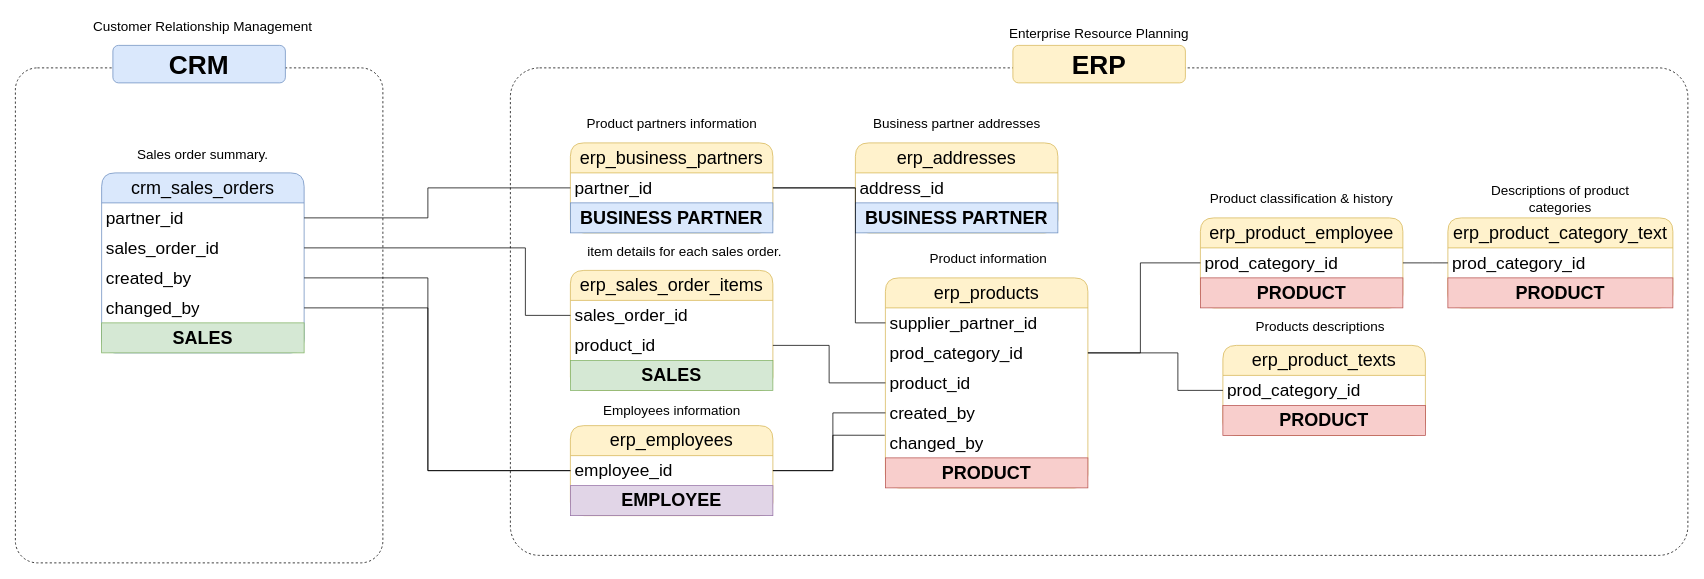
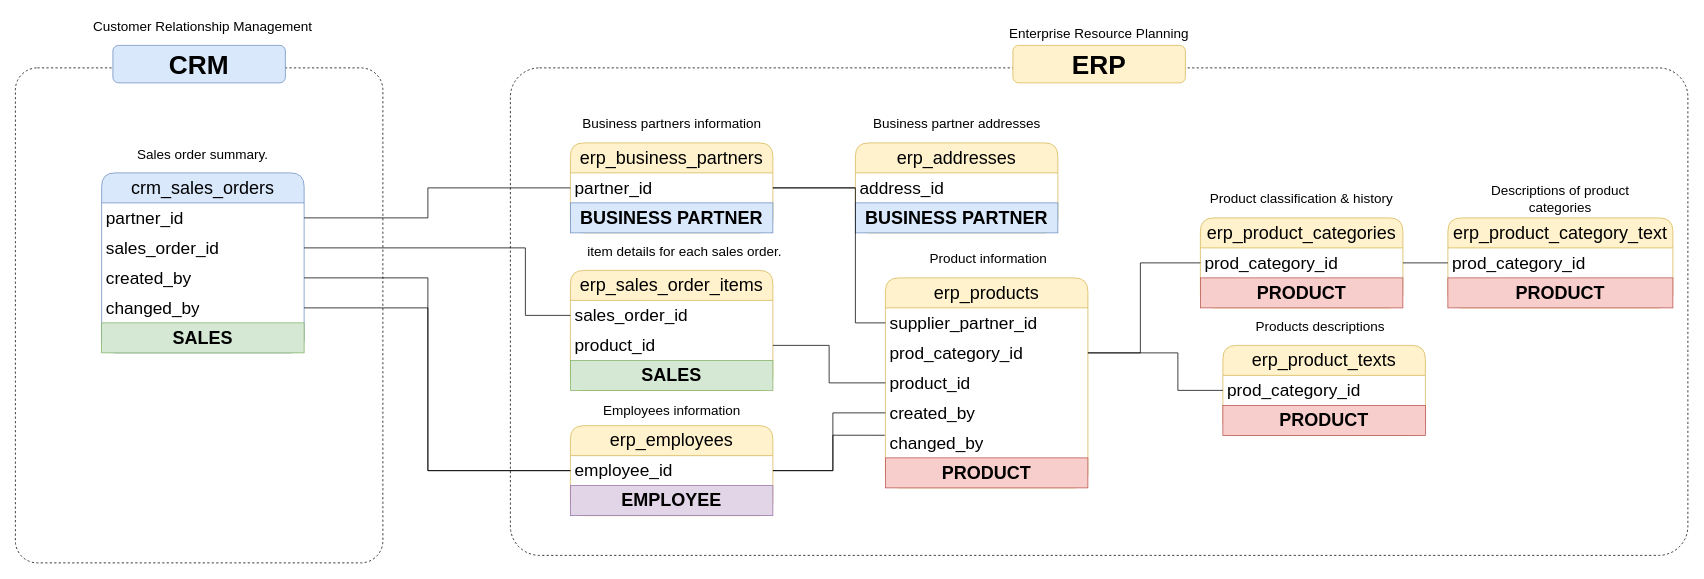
  <mxCell id="0" />
  <mxCell id="1" parent="0" />
  <mxCell id="2" value="" style="rounded=1;whiteSpace=wrap;html=1;arcSize=6;fillColor=none;dashed=1;" vertex="1" parent="1"><mxGeometry x="20" y="90" width="490" height="660" as="geometry" /></mxCell>
  <mxCell id="3" value="" style="rounded=1;whiteSpace=wrap;html=1;arcSize=6;fillColor=none;dashed=1;" vertex="1" parent="1"><mxGeometry x="680" y="90" width="1570" height="650" as="geometry" /></mxCell>
  <mxCell id="4" value="&lt;font style=&quot;font-size: 35px;&quot;&gt;&lt;b&gt;CRM&lt;/b&gt;&lt;/font&gt;" style="rounded=1;whiteSpace=wrap;html=1;fillColor=#dae8fc;strokeColor=#6c8ebf;" vertex="1" parent="1"><mxGeometry x="150" y="60" width="230" height="50" as="geometry" /></mxCell>
  <mxCell id="5" value="&lt;font style=&quot;font-size: 35px;&quot;&gt;&lt;b&gt;ERP&lt;/b&gt;&lt;/font&gt;" style="rounded=1;whiteSpace=wrap;html=1;fillColor=#fff2cc;strokeColor=#d6b656;" vertex="1" parent="1"><mxGeometry x="1350" y="60" width="230" height="50" as="geometry" /></mxCell>
  <mxCell id="6" value="&lt;font style=&quot;font-size: 18px;&quot;&gt;Customer Relationship Management&lt;/font&gt;" style="text;html=1;strokeColor=none;fillColor=none;align=center;verticalAlign=middle;whiteSpace=wrap;rounded=0;fontSize=18;" vertex="1" parent="1"><mxGeometry x="90" y="20" width="360" height="30" as="geometry" /></mxCell>
  <mxCell id="7" value="&lt;font style=&quot;font-size: 18px;&quot;&gt;Enterprise Resource Planning&lt;/font&gt;" style="text;html=1;strokeColor=none;fillColor=none;align=center;verticalAlign=middle;whiteSpace=wrap;rounded=0;fontSize=18;" vertex="1" parent="1"><mxGeometry x="1285" y="30" width="360" height="30" as="geometry" /></mxCell>
  <mxCell id="8" value="erp_business_partners" style="swimlane;fontStyle=0;childLayout=stackLayout;horizontal=1;startSize=40;horizontalStack=0;resizeParent=1;resizeParentMax=0;resizeLast=0;collapsible=1;marginBottom=0;whiteSpace=wrap;html=1;rounded=1;fillColor=#fff2cc;strokeColor=#d6b656;fontSize=24;" vertex="1" parent="1"><mxGeometry x="760" y="190" width="270" height="120" as="geometry" /></mxCell>
  <mxCell id="9" value="partner_id" style="text;strokeColor=none;fillColor=none;align=left;verticalAlign=middle;spacingLeft=4;spacingRight=4;overflow=hidden;points=[[0,0.5],[1,0.5]];portConstraint=eastwest;rotatable=0;whiteSpace=wrap;html=1;fontSize=23;" vertex="1" parent="8"><mxGeometry y="40" width="270" height="40" as="geometry" /></mxCell>
  <mxCell id="10" value="&lt;font style=&quot;font-size: 24px;&quot;&gt;&lt;b&gt;BUSINESS PARTNER&lt;/b&gt;&lt;/font&gt;" style="rounded=0;whiteSpace=wrap;html=1;fillColor=#dae8fc;strokeColor=#6c8ebf;" vertex="1" parent="8"><mxGeometry y="80" width="270" height="40" as="geometry" /></mxCell>
  <mxCell id="11" value="erp_products" style="swimlane;fontStyle=0;childLayout=stackLayout;horizontal=1;startSize=40;horizontalStack=0;resizeParent=1;resizeParentMax=0;resizeLast=0;collapsible=1;marginBottom=0;whiteSpace=wrap;html=1;rounded=1;fillColor=#fff2cc;strokeColor=#d6b656;fontSize=24;" vertex="1" parent="1"><mxGeometry x="1180" y="370" width="270" height="280" as="geometry" /></mxCell>
  <mxCell id="12" value="supplier_partner_id" style="text;strokeColor=none;fillColor=none;align=left;verticalAlign=middle;spacingLeft=4;spacingRight=4;overflow=hidden;points=[[0,0.5],[1,0.5]];portConstraint=eastwest;rotatable=0;whiteSpace=wrap;html=1;fontSize=23;" vertex="1" parent="11"><mxGeometry y="40" width="270" height="40" as="geometry" /></mxCell>
  <mxCell id="13" value="prod_category_id" style="text;strokeColor=none;fillColor=none;align=left;verticalAlign=middle;spacingLeft=4;spacingRight=4;overflow=hidden;points=[[0,0.5],[1,0.5]];portConstraint=eastwest;rotatable=0;whiteSpace=wrap;html=1;fontSize=23;" vertex="1" parent="11"><mxGeometry y="80" width="270" height="40" as="geometry" /></mxCell>
  <mxCell id="14" value="product_id" style="text;strokeColor=none;fillColor=none;align=left;verticalAlign=middle;spacingLeft=4;spacingRight=4;overflow=hidden;points=[[0,0.5],[1,0.5]];portConstraint=eastwest;rotatable=0;whiteSpace=wrap;html=1;fontSize=23;" vertex="1" parent="11"><mxGeometry y="120" width="270" height="40" as="geometry" /></mxCell>
  <mxCell id="15" value="created_by" style="text;strokeColor=none;fillColor=none;align=left;verticalAlign=middle;spacingLeft=4;spacingRight=4;overflow=hidden;points=[[0,0.5],[1,0.5]];portConstraint=eastwest;rotatable=0;whiteSpace=wrap;html=1;fontSize=23;" vertex="1" parent="11"><mxGeometry y="160" width="270" height="40" as="geometry" /></mxCell>
  <mxCell id="16" value="changed_by" style="text;strokeColor=none;fillColor=none;align=left;verticalAlign=middle;spacingLeft=4;spacingRight=4;overflow=hidden;points=[[0,0.5],[1,0.5]];portConstraint=eastwest;rotatable=0;whiteSpace=wrap;html=1;fontSize=23;" vertex="1" parent="11"><mxGeometry y="200" width="270" height="40" as="geometry" /></mxCell>
  <mxCell id="17" value="&lt;font style=&quot;font-size: 24px;&quot;&gt;&lt;b&gt;PRODUCT&lt;/b&gt;&lt;/font&gt;" style="rounded=0;whiteSpace=wrap;html=1;fillColor=#f8cecc;strokeColor=#b85450;" vertex="1" parent="11"><mxGeometry y="240" width="270" height="40" as="geometry" /></mxCell>
- <mxCell id="18" value="erp_product_employee" style="swimlane;fontStyle=0;childLayout=stackLayout;horizontal=1;startSize=40;horizontalStack=0;resizeParent=1;resizeParentMax=0;resizeLast=0;collapsible=1;marginBottom=0;whiteSpace=wrap;html=1;rounded=1;fillColor=#fff2cc;strokeColor=#d6b656;fontSize=24;" vertex="1" parent="1"><mxGeometry x="1600" y="290" width="270" height="120" as="geometry" /></mxCell>
+ <mxCell id="18" value="erp_product_categories" style="swimlane;fontStyle=0;childLayout=stackLayout;horizontal=1;startSize=40;horizontalStack=0;resizeParent=1;resizeParentMax=0;resizeLast=0;collapsible=1;marginBottom=0;whiteSpace=wrap;html=1;rounded=1;fillColor=#fff2cc;strokeColor=#d6b656;fontSize=24;" vertex="1" parent="1"><mxGeometry x="1600" y="290" width="270" height="120" as="geometry" /></mxCell>
  <mxCell id="19" value="prod_category_id" style="text;strokeColor=none;fillColor=none;align=left;verticalAlign=middle;spacingLeft=4;spacingRight=4;overflow=hidden;points=[[0,0.5],[1,0.5]];portConstraint=eastwest;rotatable=0;whiteSpace=wrap;html=1;fontSize=23;" vertex="1" parent="18"><mxGeometry y="40" width="270" height="40" as="geometry" /></mxCell>
  <mxCell id="20" value="&lt;font style=&quot;font-size: 24px;&quot;&gt;&lt;b&gt;PRODUCT&lt;/b&gt;&lt;/font&gt;" style="rounded=0;whiteSpace=wrap;html=1;fillColor=#f8cecc;strokeColor=#b85450;" vertex="1" parent="18"><mxGeometry y="80" width="270" height="40" as="geometry" /></mxCell>
  <mxCell id="21" value="erp_product_texts" style="swimlane;fontStyle=0;childLayout=stackLayout;horizontal=1;startSize=40;horizontalStack=0;resizeParent=1;resizeParentMax=0;resizeLast=0;collapsible=1;marginBottom=0;whiteSpace=wrap;html=1;rounded=1;fillColor=#fff2cc;strokeColor=#d6b656;fontSize=24;" vertex="1" parent="1"><mxGeometry x="1630" y="460" width="270" height="120" as="geometry" /></mxCell>
  <mxCell id="22" value="prod_category_id" style="text;strokeColor=none;fillColor=none;align=left;verticalAlign=middle;spacingLeft=4;spacingRight=4;overflow=hidden;points=[[0,0.5],[1,0.5]];portConstraint=eastwest;rotatable=0;whiteSpace=wrap;html=1;fontSize=23;" vertex="1" parent="21"><mxGeometry y="40" width="270" height="40" as="geometry" /></mxCell>
  <mxCell id="23" value="&lt;font style=&quot;font-size: 24px;&quot;&gt;&lt;b&gt;PRODUCT&lt;/b&gt;&lt;/font&gt;" style="rounded=0;whiteSpace=wrap;html=1;fillColor=#f8cecc;strokeColor=#b85450;" vertex="1" parent="21"><mxGeometry y="80" width="270" height="40" as="geometry" /></mxCell>
  <mxCell id="24" value="crm_sales_orders" style="swimlane;fontStyle=0;childLayout=stackLayout;horizontal=1;startSize=40;horizontalStack=0;resizeParent=1;resizeParentMax=0;resizeLast=0;collapsible=1;marginBottom=0;whiteSpace=wrap;html=1;rounded=1;fillColor=#dae8fc;strokeColor=#6c8ebf;fontSize=24;" vertex="1" parent="1"><mxGeometry x="135" y="230" width="270" height="240" as="geometry" /></mxCell>
  <mxCell id="25" value="partner_id" style="text;strokeColor=none;fillColor=none;align=left;verticalAlign=middle;spacingLeft=4;spacingRight=4;overflow=hidden;points=[[0,0.5],[1,0.5]];portConstraint=eastwest;rotatable=0;whiteSpace=wrap;html=1;fontSize=23;" vertex="1" parent="24"><mxGeometry y="40" width="270" height="40" as="geometry" /></mxCell>
  <mxCell id="26" value="sales_order_id" style="text;strokeColor=none;fillColor=none;align=left;verticalAlign=middle;spacingLeft=4;spacingRight=4;overflow=hidden;points=[[0,0.5],[1,0.5]];portConstraint=eastwest;rotatable=0;whiteSpace=wrap;html=1;fontSize=23;" vertex="1" parent="24"><mxGeometry y="80" width="270" height="40" as="geometry" /></mxCell>
  <mxCell id="27" value="created_by" style="text;strokeColor=none;fillColor=none;align=left;verticalAlign=middle;spacingLeft=4;spacingRight=4;overflow=hidden;points=[[0,0.5],[1,0.5]];portConstraint=eastwest;rotatable=0;whiteSpace=wrap;html=1;fontSize=23;" vertex="1" parent="24"><mxGeometry y="120" width="270" height="40" as="geometry" /></mxCell>
  <mxCell id="28" value="changed_by" style="text;strokeColor=none;fillColor=none;align=left;verticalAlign=middle;spacingLeft=4;spacingRight=4;overflow=hidden;points=[[0,0.5],[1,0.5]];portConstraint=eastwest;rotatable=0;whiteSpace=wrap;html=1;fontSize=23;" vertex="1" parent="24"><mxGeometry y="160" width="270" height="40" as="geometry" /></mxCell>
  <mxCell id="29" value="&lt;font style=&quot;font-size: 24px;&quot;&gt;&lt;b&gt;SALES&lt;/b&gt;&lt;/font&gt;" style="rounded=0;whiteSpace=wrap;html=1;fillColor=#d5e8d4;strokeColor=#82b366;" vertex="1" parent="24"><mxGeometry y="200" width="270" height="40" as="geometry" /></mxCell>
  <mxCell id="30" value="erp_sales_order_items" style="swimlane;fontStyle=0;childLayout=stackLayout;horizontal=1;startSize=40;horizontalStack=0;resizeParent=1;resizeParentMax=0;resizeLast=0;collapsible=1;marginBottom=0;whiteSpace=wrap;html=1;rounded=1;fillColor=#fff2cc;strokeColor=#d6b656;fontSize=24;" vertex="1" parent="1"><mxGeometry x="760" y="360" width="270" height="160" as="geometry" /></mxCell>
  <mxCell id="31" value="sales_order_id" style="text;strokeColor=none;fillColor=none;align=left;verticalAlign=middle;spacingLeft=4;spacingRight=4;overflow=hidden;points=[[0,0.5],[1,0.5]];portConstraint=eastwest;rotatable=0;whiteSpace=wrap;html=1;fontSize=23;" vertex="1" parent="30"><mxGeometry y="40" width="270" height="40" as="geometry" /></mxCell>
  <mxCell id="32" value="product_id" style="text;strokeColor=none;fillColor=none;align=left;verticalAlign=middle;spacingLeft=4;spacingRight=4;overflow=hidden;points=[[0,0.5],[1,0.5]];portConstraint=eastwest;rotatable=0;whiteSpace=wrap;html=1;fontSize=23;" vertex="1" parent="30"><mxGeometry y="80" width="270" height="40" as="geometry" /></mxCell>
  <mxCell id="33" value="&lt;font style=&quot;font-size: 24px;&quot;&gt;&lt;b&gt;SALES&lt;/b&gt;&lt;/font&gt;" style="rounded=0;whiteSpace=wrap;html=1;fillColor=#d5e8d4;strokeColor=#82b366;" vertex="1" parent="30"><mxGeometry y="120" width="270" height="40" as="geometry" /></mxCell>
  <mxCell id="34" value="erp_employees" style="swimlane;fontStyle=0;childLayout=stackLayout;horizontal=1;startSize=40;horizontalStack=0;resizeParent=1;resizeParentMax=0;resizeLast=0;collapsible=1;marginBottom=0;whiteSpace=wrap;html=1;rounded=1;fillColor=#fff2cc;strokeColor=#d6b656;fontSize=24;" vertex="1" parent="1"><mxGeometry x="760" y="567" width="270" height="120" as="geometry" /></mxCell>
  <mxCell id="35" value="employee_id" style="text;strokeColor=none;fillColor=none;align=left;verticalAlign=middle;spacingLeft=4;spacingRight=4;overflow=hidden;points=[[0,0.5],[1,0.5]];portConstraint=eastwest;rotatable=0;whiteSpace=wrap;html=1;fontSize=23;" vertex="1" parent="34"><mxGeometry y="40" width="270" height="40" as="geometry" /></mxCell>
  <mxCell id="36" value="&lt;font style=&quot;font-size: 24px;&quot;&gt;&lt;b&gt;EMPLOYEE&lt;/b&gt;&lt;/font&gt;" style="rounded=0;whiteSpace=wrap;html=1;fillColor=#e1d5e7;strokeColor=#9673a6;" vertex="1" parent="34"><mxGeometry y="80" width="270" height="40" as="geometry" /></mxCell>
  <mxCell id="37" value="erp_addresses" style="swimlane;fontStyle=0;childLayout=stackLayout;horizontal=1;startSize=40;horizontalStack=0;resizeParent=1;resizeParentMax=0;resizeLast=0;collapsible=1;marginBottom=0;whiteSpace=wrap;html=1;rounded=1;fillColor=#fff2cc;strokeColor=#d6b656;fontSize=24;swimlaneFillColor=none;" vertex="1" parent="1"><mxGeometry x="1140" y="190" width="270" height="120" as="geometry" /></mxCell>
  <mxCell id="38" value="address_id" style="text;align=left;verticalAlign=middle;spacingLeft=4;spacingRight=4;overflow=hidden;points=[[0,0.5],[1,0.5]];portConstraint=eastwest;rotatable=0;whiteSpace=wrap;html=1;fontSize=23;swimlaneFillColor=default;fillColor=none;fontFamily=Helvetica;fontColor=default;" vertex="1" parent="37"><mxGeometry y="40" width="270" height="40" as="geometry" /></mxCell>
  <mxCell id="39" value="&lt;font style=&quot;font-size: 24px;&quot;&gt;&lt;b&gt;BUSINESS PARTNER&lt;/b&gt;&lt;/font&gt;" style="rounded=0;whiteSpace=wrap;html=1;fillColor=#dae8fc;strokeColor=#6c8ebf;" vertex="1" parent="37"><mxGeometry y="80" width="270" height="40" as="geometry" /></mxCell>
  <mxCell id="40" value="erp_product_category_text" style="swimlane;fontStyle=0;childLayout=stackLayout;horizontal=1;startSize=40;horizontalStack=0;resizeParent=1;resizeParentMax=0;resizeLast=0;collapsible=1;marginBottom=0;whiteSpace=wrap;html=1;rounded=1;fillColor=#fff2cc;strokeColor=#d6b656;fontSize=24;" vertex="1" parent="1"><mxGeometry x="1930" y="290" width="300" height="120" as="geometry" /></mxCell>
  <mxCell id="41" value="prod_category_id" style="text;strokeColor=none;fillColor=none;align=left;verticalAlign=middle;spacingLeft=4;spacingRight=4;overflow=hidden;points=[[0,0.5],[1,0.5]];portConstraint=eastwest;rotatable=0;whiteSpace=wrap;html=1;fontSize=23;" vertex="1" parent="40"><mxGeometry y="40" width="300" height="40" as="geometry" /></mxCell>
  <mxCell id="42" value="&lt;font style=&quot;font-size: 24px;&quot;&gt;&lt;b&gt;PRODUCT&lt;/b&gt;&lt;/font&gt;" style="rounded=0;whiteSpace=wrap;html=1;fillColor=#f8cecc;strokeColor=#b85450;" vertex="1" parent="40"><mxGeometry y="80" width="300" height="40" as="geometry" /></mxCell>
- <mxCell id="43" value="&lt;font style=&quot;font-size: 18px;&quot;&gt;Product partners information&lt;/font&gt;" style="text;html=1;strokeColor=none;fillColor=none;align=center;verticalAlign=middle;whiteSpace=wrap;rounded=0;fontSize=18;" vertex="1" parent="1"><mxGeometry x="762.5" y="150" width="265" height="30" as="geometry" /></mxCell>
+ <mxCell id="43" value="&lt;font style=&quot;font-size: 18px;&quot;&gt;Business partners information&lt;/font&gt;" style="text;html=1;strokeColor=none;fillColor=none;align=center;verticalAlign=middle;whiteSpace=wrap;rounded=0;fontSize=18;" vertex="1" parent="1"><mxGeometry x="762.5" y="150" width="265" height="30" as="geometry" /></mxCell>
  <mxCell id="44" value="&lt;font style=&quot;font-size: 18px;&quot;&gt;Product information&lt;/font&gt;" style="text;html=1;strokeColor=none;fillColor=none;align=center;verticalAlign=middle;whiteSpace=wrap;rounded=0;fontSize=18;" vertex="1" parent="1"><mxGeometry x="1185" y="330" width="265" height="30" as="geometry" /></mxCell>
  <mxCell id="45" value="&lt;font style=&quot;font-size: 18px;&quot;&gt;Product classification &amp;amp; history&lt;/font&gt;" style="text;html=1;strokeColor=none;fillColor=none;align=center;verticalAlign=middle;whiteSpace=wrap;rounded=0;fontSize=18;" vertex="1" parent="1"><mxGeometry x="1605" y="250" width="260" height="30" as="geometry" /></mxCell>
  <mxCell id="46" value="&lt;font style=&quot;font-size: 18px;&quot;&gt;Descriptions of product categories&lt;/font&gt;" style="text;html=1;strokeColor=none;fillColor=none;align=center;verticalAlign=middle;whiteSpace=wrap;rounded=0;fontSize=18;" vertex="1" parent="1"><mxGeometry x="1950" y="250" width="260" height="30" as="geometry" /></mxCell>
  <mxCell id="47" value="&lt;font style=&quot;font-size: 18px;&quot;&gt;Sales order summary.&lt;/font&gt;" style="text;html=1;strokeColor=none;fillColor=none;align=center;verticalAlign=middle;whiteSpace=wrap;rounded=0;fontSize=18;" vertex="1" parent="1"><mxGeometry x="140" y="191" width="260" height="30" as="geometry" /></mxCell>
  <mxCell id="48" style="edgeStyle=orthogonalEdgeStyle;rounded=0;orthogonalLoop=1;jettySize=auto;html=1;entryX=1;entryY=0.5;entryDx=0;entryDy=0;endArrow=none;endFill=0;exitX=0;exitY=0.5;exitDx=0;exitDy=0;" edge="1" parent="1" source="9" target="25"><mxGeometry relative="1" as="geometry"><mxPoint x="910" y="120" as="sourcePoint" /><mxPoint x="535" y="670" as="targetPoint" /><Array as="points"><mxPoint x="570" y="250" /><mxPoint x="570" y="290" /></Array></mxGeometry></mxCell>
  <mxCell id="49" style="edgeStyle=orthogonalEdgeStyle;rounded=0;orthogonalLoop=1;jettySize=auto;html=1;endArrow=none;endFill=0;exitX=0;exitY=0.5;exitDx=0;exitDy=0;entryX=1;entryY=0.5;entryDx=0;entryDy=0;" edge="1" parent="1" source="31" target="26"><mxGeometry relative="1" as="geometry"><mxPoint x="1010" y="395" as="sourcePoint" /><mxPoint x="430" y="435" as="targetPoint" /><Array as="points"><mxPoint x="700" y="420" /><mxPoint x="700" y="330" /></Array></mxGeometry></mxCell>
  <mxCell id="50" style="edgeStyle=orthogonalEdgeStyle;rounded=0;orthogonalLoop=1;jettySize=auto;html=1;entryX=1;entryY=0.5;entryDx=0;entryDy=0;endArrow=none;endFill=0;exitX=0;exitY=0.5;exitDx=0;exitDy=0;" edge="1" parent="1" source="12" target="9"><mxGeometry relative="1" as="geometry"><mxPoint x="1270" y="570" as="sourcePoint" /><mxPoint x="690" y="610" as="targetPoint" /><Array as="points"><mxPoint x="1140" y="430" /><mxPoint x="1140" y="250" /></Array></mxGeometry></mxCell>
  <mxCell id="51" style="edgeStyle=orthogonalEdgeStyle;rounded=0;orthogonalLoop=1;jettySize=auto;html=1;entryX=1;entryY=0.5;entryDx=0;entryDy=0;endArrow=none;endFill=0;exitX=0;exitY=0.5;exitDx=0;exitDy=0;" edge="1" parent="1" source="14" target="32"><mxGeometry relative="1" as="geometry"><mxPoint x="1390" y="430" as="sourcePoint" /><mxPoint x="1265" y="260" as="targetPoint" /></mxGeometry></mxCell>
  <mxCell id="52" style="edgeStyle=orthogonalEdgeStyle;rounded=0;orthogonalLoop=1;jettySize=auto;html=1;entryX=1;entryY=0.5;entryDx=0;entryDy=0;endArrow=none;endFill=0;exitX=0;exitY=0.5;exitDx=0;exitDy=0;" edge="1" parent="1" source="19" target="13"><mxGeometry relative="1" as="geometry"><mxPoint x="1260" y="440" as="sourcePoint" /><mxPoint x="1135" y="270" as="targetPoint" /><Array as="points"><mxPoint x="1520" y="350" /><mxPoint x="1520" y="470" /></Array></mxGeometry></mxCell>
  <mxCell id="53" style="edgeStyle=orthogonalEdgeStyle;rounded=0;orthogonalLoop=1;jettySize=auto;html=1;entryX=1;entryY=0.5;entryDx=0;entryDy=0;endArrow=none;endFill=0;exitX=0;exitY=0.5;exitDx=0;exitDy=0;" edge="1" parent="1" source="22" target="13"><mxGeometry relative="1" as="geometry"><mxPoint x="1610" y="360" as="sourcePoint" /><mxPoint x="1530" y="360" as="targetPoint" /><Array as="points"><mxPoint x="1570" y="520" /><mxPoint x="1570" y="470" /></Array></mxGeometry></mxCell>
  <mxCell id="54" style="edgeStyle=orthogonalEdgeStyle;rounded=0;orthogonalLoop=1;jettySize=auto;html=1;entryX=1;entryY=0.5;entryDx=0;entryDy=0;endArrow=none;endFill=0;exitX=0;exitY=0.5;exitDx=0;exitDy=0;" edge="1" parent="1" source="35" target="27"><mxGeometry relative="1" as="geometry"><mxPoint x="1000" y="470" as="sourcePoint" /><mxPoint x="420" y="510" as="targetPoint" /><Array as="points"><mxPoint x="570" y="627" /><mxPoint x="570" y="370" /></Array></mxGeometry></mxCell>
  <mxCell id="55" style="edgeStyle=orthogonalEdgeStyle;rounded=0;orthogonalLoop=1;jettySize=auto;html=1;entryX=1;entryY=0.5;entryDx=0;entryDy=0;endArrow=none;endFill=0;exitX=0;exitY=0.5;exitDx=0;exitDy=0;" edge="1" parent="1" source="35" target="28"><mxGeometry relative="1" as="geometry"><mxPoint x="930" y="470" as="sourcePoint" /><mxPoint x="415" y="380" as="targetPoint" /><Array as="points"><mxPoint x="570" y="627" /><mxPoint x="570" y="410" /></Array></mxGeometry></mxCell>
  <mxCell id="56" style="edgeStyle=orthogonalEdgeStyle;rounded=0;orthogonalLoop=1;jettySize=auto;html=1;entryX=0;entryY=0.5;entryDx=0;entryDy=0;endArrow=none;endFill=0;exitX=1;exitY=0.5;exitDx=0;exitDy=0;" edge="1" parent="1" source="35" target="15"><mxGeometry relative="1" as="geometry"><mxPoint x="995" y="590" as="sourcePoint" /><mxPoint x="415" y="420" as="targetPoint" /><Array as="points"><mxPoint x="1110" y="627" /><mxPoint x="1110" y="550" /></Array></mxGeometry></mxCell>
  <mxCell id="57" style="edgeStyle=orthogonalEdgeStyle;rounded=0;orthogonalLoop=1;jettySize=auto;html=1;endArrow=none;endFill=0;exitX=1;exitY=0.5;exitDx=0;exitDy=0;entryX=-0.003;entryY=0.246;entryDx=0;entryDy=0;entryPerimeter=0;" edge="1" parent="1" source="35" target="16"><mxGeometry relative="1" as="geometry"><mxPoint x="1210" y="690" as="sourcePoint" /><mxPoint x="1580" y="700" as="targetPoint" /><Array as="points"><mxPoint x="1110" y="627" /><mxPoint x="1110" y="580" /></Array></mxGeometry></mxCell>
  <mxCell id="58" style="edgeStyle=orthogonalEdgeStyle;rounded=0;orthogonalLoop=1;jettySize=auto;html=1;entryX=1;entryY=0.5;entryDx=0;entryDy=0;endArrow=none;endFill=0;exitX=0;exitY=0.5;exitDx=0;exitDy=0;" edge="1" parent="1" source="41" target="19"><mxGeometry relative="1" as="geometry"><mxPoint x="1610" y="360" as="sourcePoint" /><mxPoint x="1530" y="360" as="targetPoint" /><Array as="points"><mxPoint x="1910" y="350" /><mxPoint x="1910" y="350" /></Array></mxGeometry></mxCell>
  <mxCell id="59" style="edgeStyle=orthogonalEdgeStyle;rounded=0;orthogonalLoop=1;jettySize=auto;html=1;entryX=1;entryY=0.5;entryDx=0;entryDy=0;endArrow=none;endFill=0;exitX=0;exitY=0.5;exitDx=0;exitDy=0;" edge="1" parent="1" source="38" target="9"><mxGeometry relative="1" as="geometry"><mxPoint x="1570" y="250" as="sourcePoint" /><mxPoint x="1100" y="150" as="targetPoint" /><Array as="points" /></mxGeometry></mxCell>
  <mxCell id="60" value="&lt;font style=&quot;font-size: 18px;&quot;&gt;Products descriptions&lt;/font&gt;" style="text;html=1;strokeColor=none;fillColor=none;align=center;verticalAlign=middle;whiteSpace=wrap;rounded=0;fontSize=18;" vertex="1" parent="1"><mxGeometry x="1630" y="420" width="260" height="30" as="geometry" /></mxCell>
  <mxCell id="61" value="&lt;font style=&quot;font-size: 18px;&quot;&gt;item details for each sales order.&lt;/font&gt;" style="text;html=1;strokeColor=none;fillColor=none;align=center;verticalAlign=middle;whiteSpace=wrap;rounded=0;fontSize=18;" vertex="1" parent="1"><mxGeometry x="780" y="320" width="265" height="30" as="geometry" /></mxCell>
  <mxCell id="62" value="&lt;font style=&quot;font-size: 18px;&quot;&gt;Employees information&lt;/font&gt;" style="text;html=1;strokeColor=none;fillColor=none;align=center;verticalAlign=middle;whiteSpace=wrap;rounded=0;fontSize=18;" vertex="1" parent="1"><mxGeometry x="762.5" y="532" width="265" height="30" as="geometry" /></mxCell>
  <mxCell id="63" value="&lt;font style=&quot;font-size: 18px;&quot;&gt;Business partner addresses&lt;/font&gt;" style="text;html=1;strokeColor=none;fillColor=none;align=center;verticalAlign=middle;whiteSpace=wrap;rounded=0;fontSize=18;" vertex="1" parent="1"><mxGeometry x="1142.5" y="150" width="265" height="30" as="geometry" /></mxCell>
